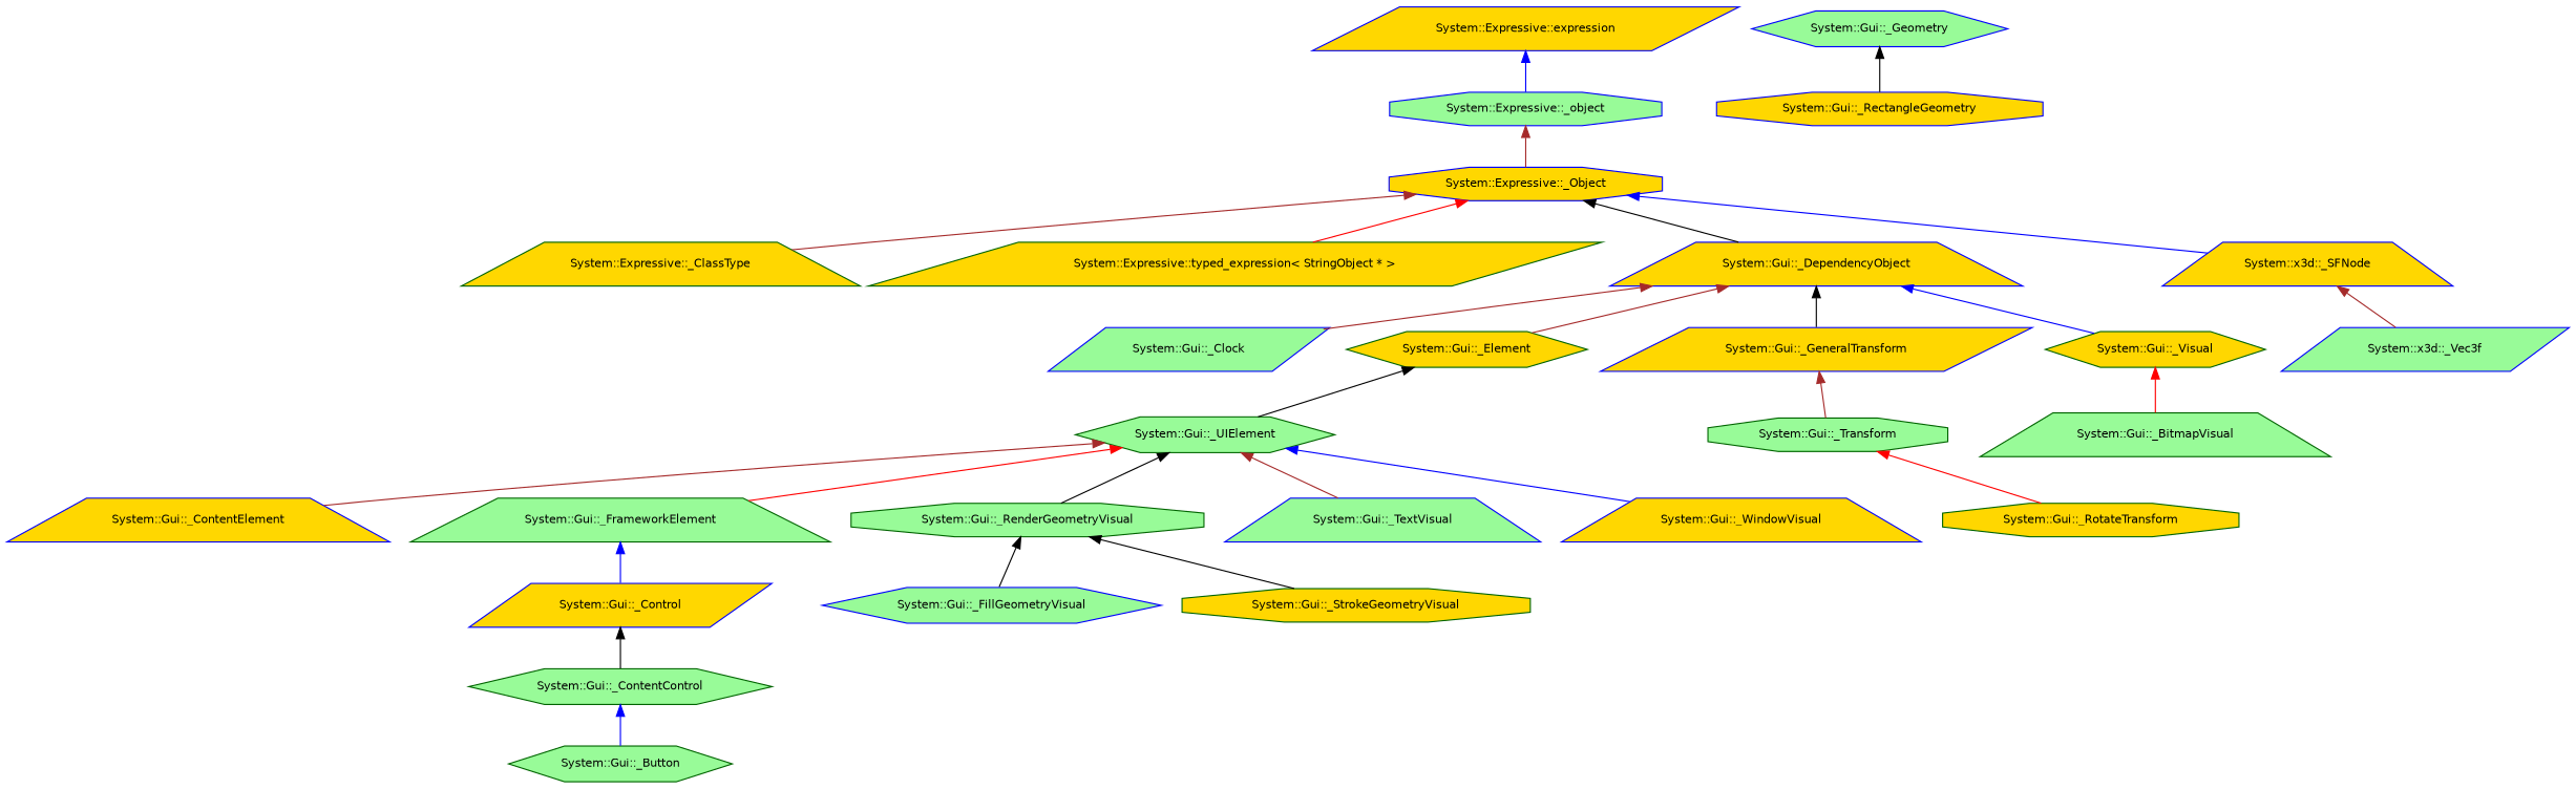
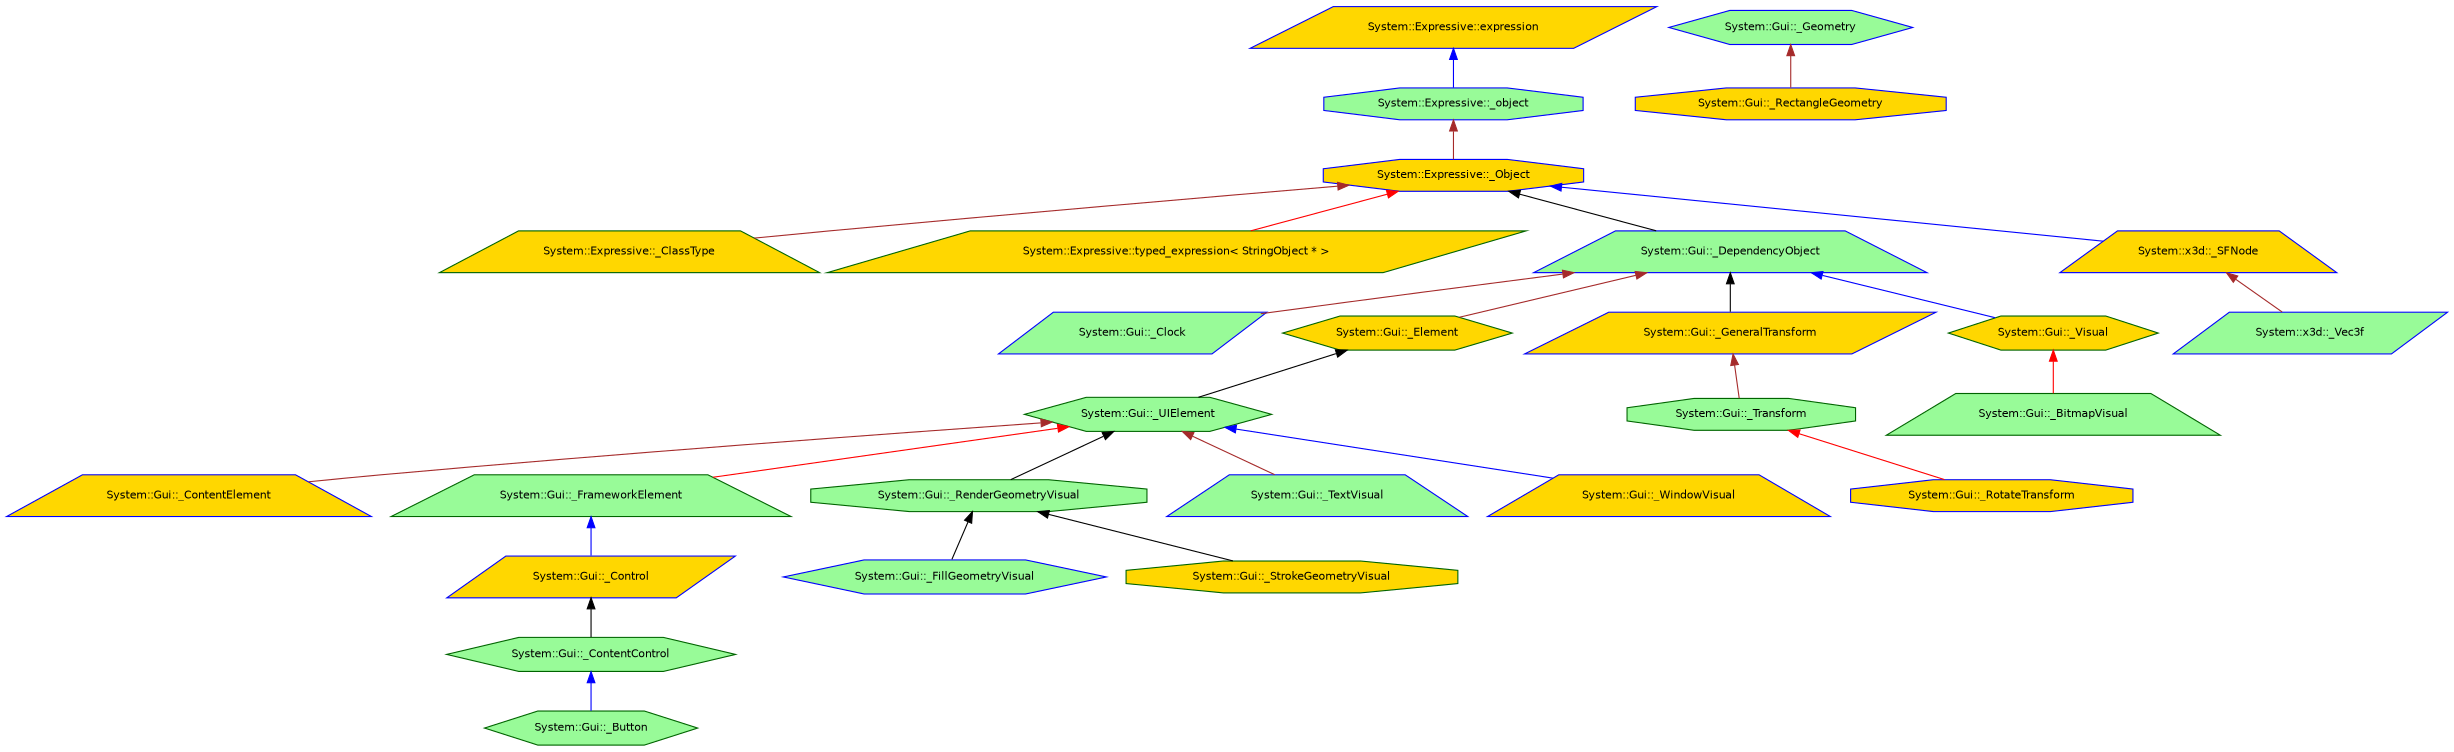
  digraph {
    rankdir=TB
    node [color=blue fillcolor=gold fontname=Helvetica fontsize=10 shape=trapezium style=filled]
    edge [color=brown dir=back fontname=Helvetica fontsize=10 labelfontname=Helvetica labelfontsize=10 style=solid]
    n1 [fontcolor=black height=0.2 label="System::Expressive::_Object" shape=octagon width=0.4]
    n2 [color=darkgreen height=0.2 label="System::Expressive::_ClassType" width=0.4]
    n3 [color=darkgreen height=0.2 label="System::Expressive::typed_expression\< StringObject * \>" shape=parallelogram width=0.4]
-   n4 [height=0.2 label="System::Gui::_DependencyObject" width=0.4]
+   n4 [fillcolor=palegreen height=0.2 label="System::Gui::_DependencyObject" width=0.4]
    n5 [height=0.2 label="System::x3d::_SFNode" width=0.4]
    n6 [fillcolor=palegreen height=0.2 label="System::Gui::_Clock" shape=parallelogram width=0.4]
    n7 [color=darkgreen height=0.2 label="System::Gui::_Element" shape=hexagon width=0.4]
    n8 [height=0.2 label="System::Gui::_GeneralTransform" shape=parallelogram width=0.4]
    n9 [color=darkgreen height=0.2 label="System::Gui::_Visual" shape=hexagon width=0.4]
    n10 [fillcolor=palegreen height=0.2 label="System::x3d::_Vec3f" shape=parallelogram width=0.4]
    n11 [fillcolor=palegreen height=0.2 label="System::Expressive::_object" shape=octagon width=0.4]
    n12 [height=0.2 label="System::Expressive::expression" shape=parallelogram width=0.4]
    n13 [color=darkgreen fillcolor=palegreen height=0.2 label="System::Gui::_UIElement" shape=hexagon width=0.4]
    n14 [color=darkgreen fillcolor=palegreen height=0.2 label="System::Gui::_Transform" shape=octagon width=0.4]
    n15 [fillcolor=palegreen height=0.2 label="System::Gui::_Geometry" shape=hexagon width=0.4]
    n16 [height=0.2 label="System::Gui::_RectangleGeometry" shape=octagon width=0.4]
    n17 [color=darkgreen fillcolor=palegreen height=0.2 label="System::Gui::_BitmapVisual" width=0.4]
    n18 [height=0.2 label="System::Gui::_ContentElement" width=0.4]
    n19 [color=darkgreen fillcolor=palegreen height=0.2 label="System::Gui::_FrameworkElement" width=0.4]
    n20 [color=darkgreen fillcolor=palegreen height=0.2 label="System::Gui::_RenderGeometryVisual" shape=octagon width=0.4]
    n21 [fillcolor=palegreen height=0.2 label="System::Gui::_TextVisual" width=0.4]
    n22 [height=0.2 label="System::Gui::_WindowVisual" width=0.4]
    n23 [height=0.2 label="System::Gui::_Control" shape=parallelogram width=0.4]
    n24 [fillcolor=palegreen height=0.2 label="System::Gui::_FillGeometryVisual" shape=hexagon width=0.4]
    n25 [color=darkgreen height=0.2 label="System::Gui::_StrokeGeometryVisual" shape=octagon width=0.4]
    n26 [color=darkgreen fillcolor=palegreen height=0.2 label="System::Gui::_ContentControl" shape=hexagon width=0.4]
    n27 [color=darkgreen fillcolor=palegreen height=0.2 label="System::Gui::_Button" shape=hexagon width=0.4]
-   n28 [color=darkgreen height=0.2 label="System::Gui::_RotateTransform" shape=octagon width=0.4]
+   n28 [height=0.2 label="System::Gui::_RotateTransform" shape=octagon width=0.4]
    n1 -> n2
    n1 -> n3 [color=red]
    n1 -> n4 [color=black]
    n1 -> n5 [color=blue]
    n4 -> n6
    n4 -> n7
    n4 -> n8 [color=black]
    n4 -> n9 [color=blue]
    n5 -> n10
    n7 -> n13 [color=black]
    n8 -> n14
    n9 -> n17 [color=red]
    n11 -> n1
    n12 -> n11 [color=blue]
    n13 -> n18
    n13 -> n19 [color=red]
    n13 -> n20 [color=black]
    n13 -> n21
    n13 -> n22 [color=blue]
    n14 -> n28 [color=red]
-   n15 -> n16 [color=black]
+   n15 -> n16
    n19 -> n23 [color=blue]
    n20 -> n24 [color=black]
    n20 -> n25 [color=black]
    n23 -> n26 [color=black]
    n26 -> n27 [color=blue]
  }
